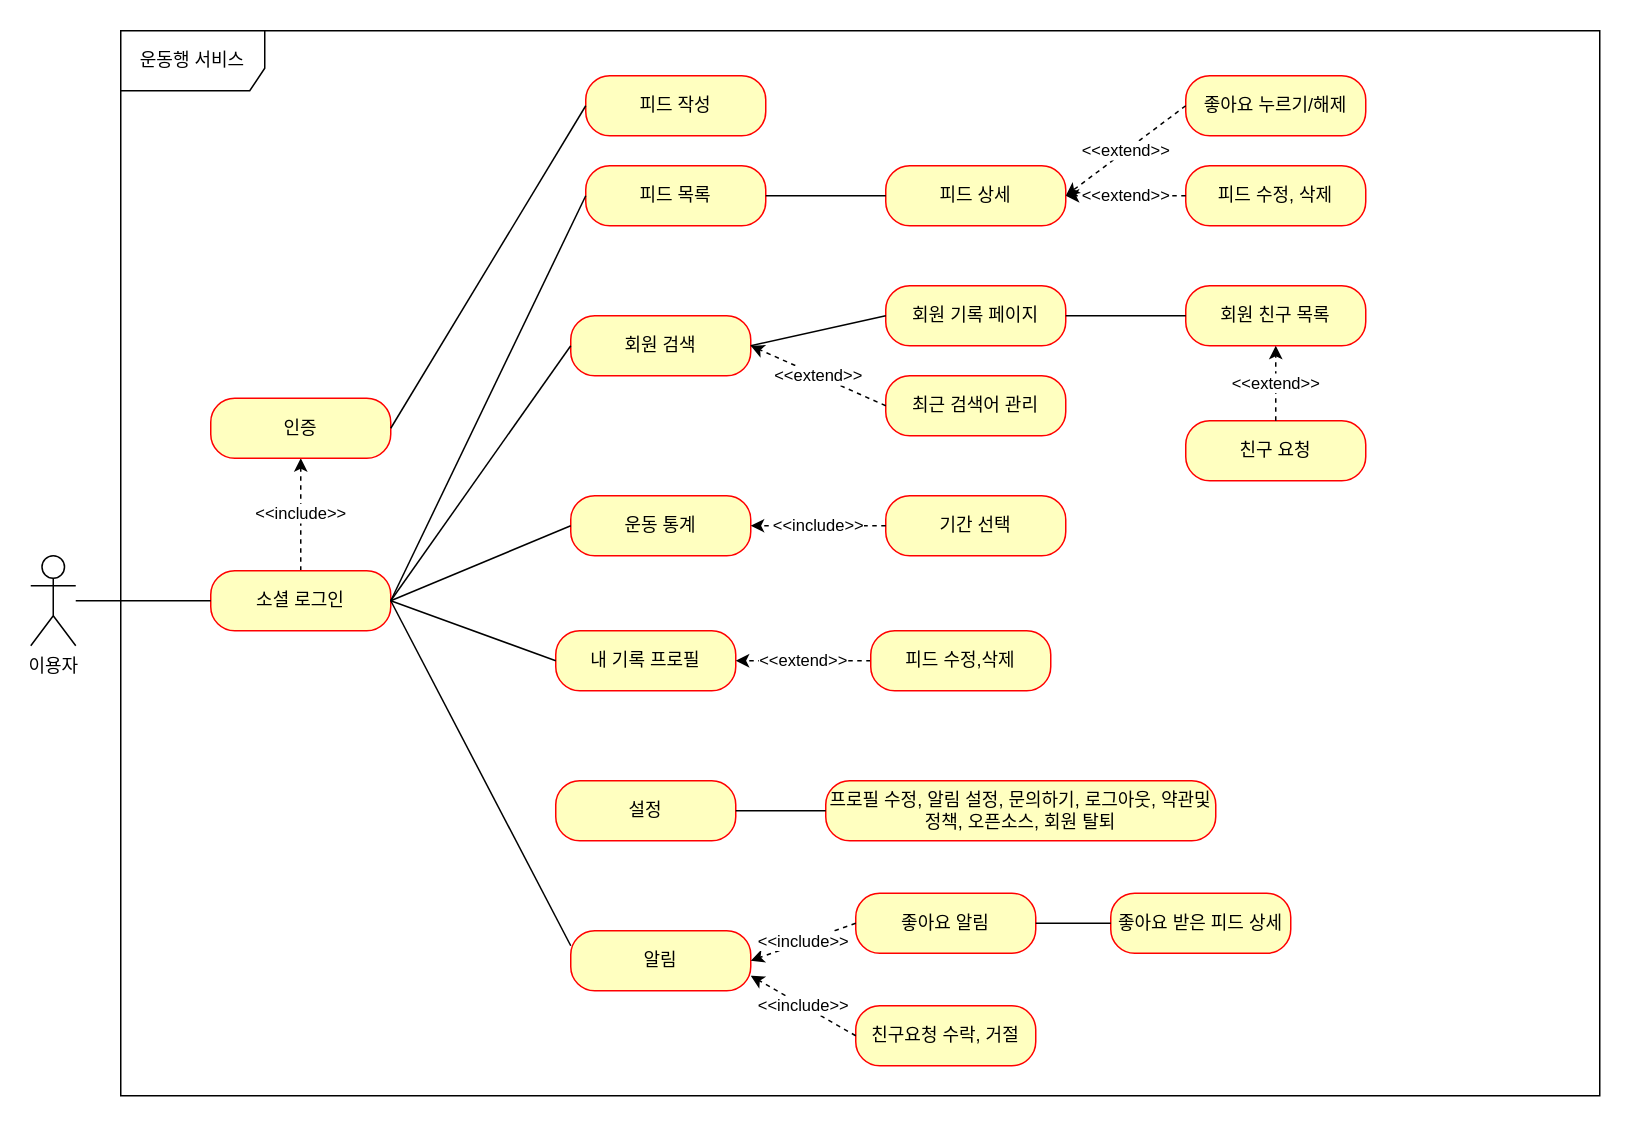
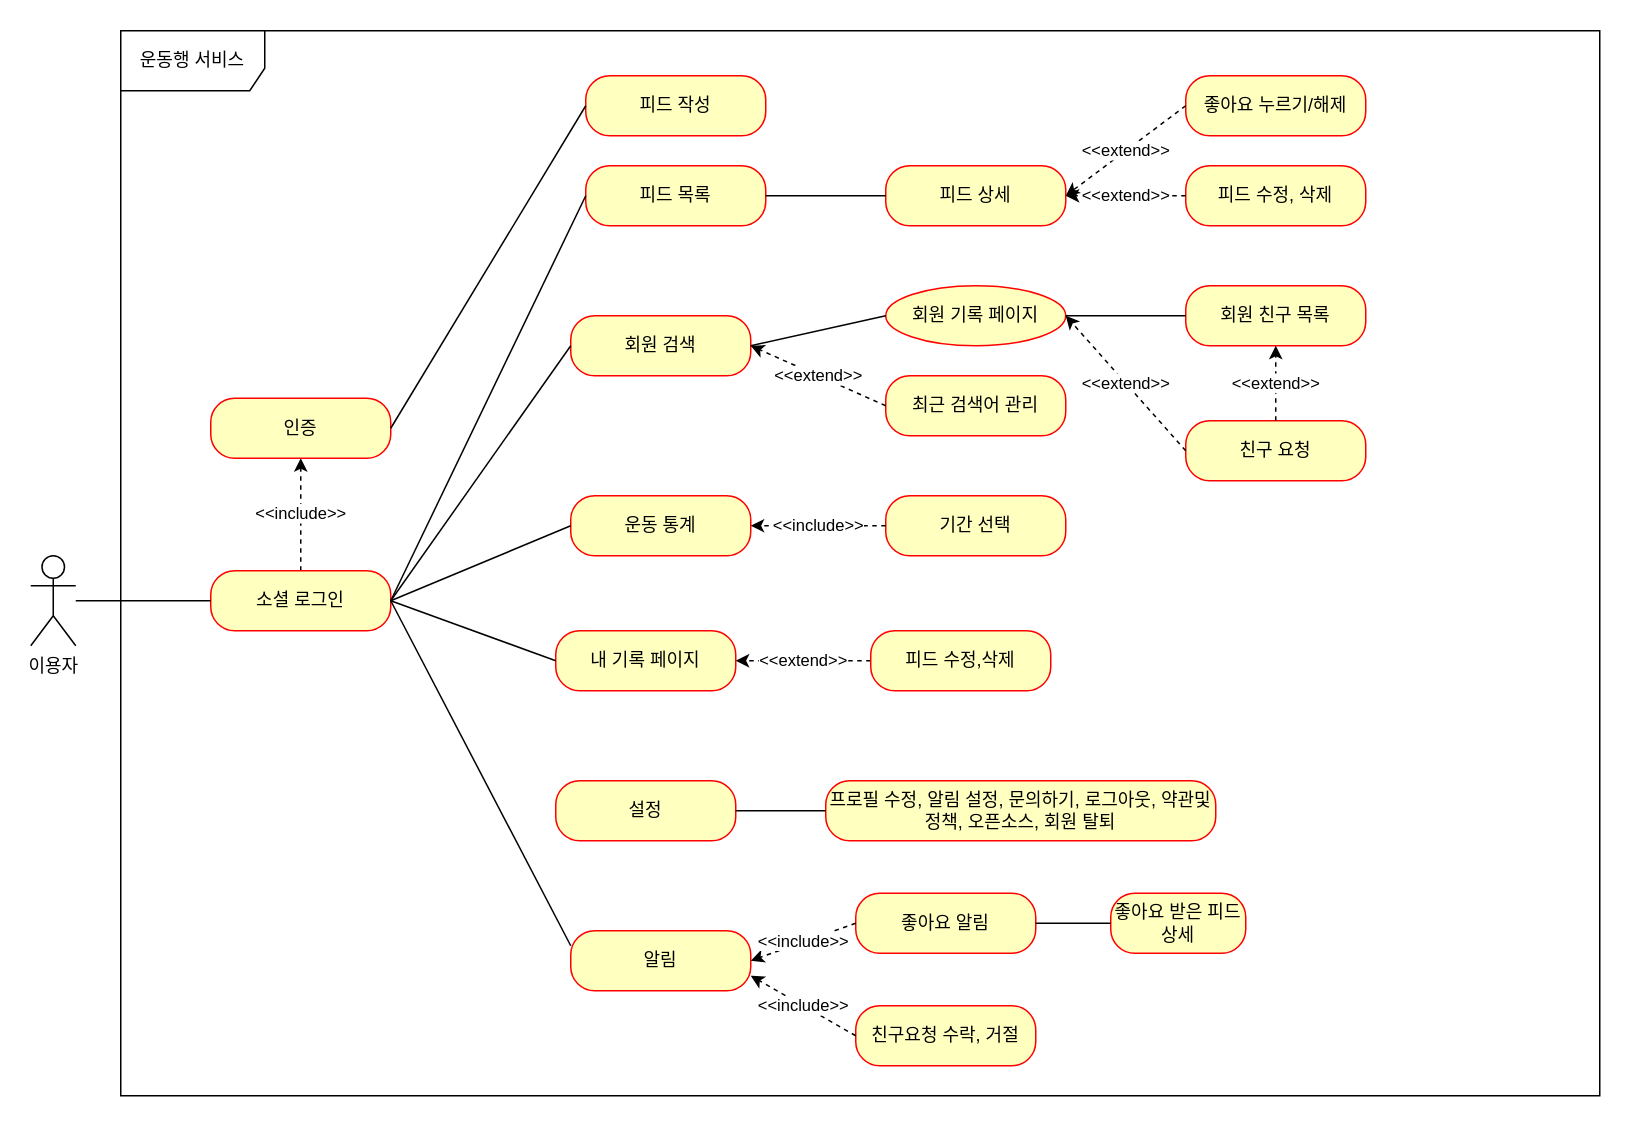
  <mxCell id="0" />
  <mxCell id="1" parent="0" />
  <mxCell id="2" value="이용자" style="shape=umlActor;verticalLabelPosition=bottom;verticalAlign=top;html=1;" vertex="1" parent="1"><mxGeometry x="20" y="370" width="30" height="60" as="geometry" /></mxCell>
  <mxCell id="3" value="운동행 서비스" style="shape=umlFrame;whiteSpace=wrap;html=1;fillColor=none;width=96;height=40;" vertex="1" parent="1"><mxGeometry x="80" y="20" width="986" height="710" as="geometry" /></mxCell>
  <mxCell id="4" value="&amp;lt;&amp;lt;include&amp;gt;&amp;gt;" style="edgeStyle=orthogonalEdgeStyle;rounded=0;orthogonalLoop=1;jettySize=auto;html=1;exitX=0.5;exitY=0;exitDx=0;exitDy=0;entryX=0.5;entryY=1;entryDx=0;entryDy=0;dashed=1;" edge="1" parent="1" source="5" target="6"><mxGeometry relative="1" as="geometry" /></mxCell>
  <mxCell id="5" value="소셜 로그인" style="rounded=1;whiteSpace=wrap;html=1;arcSize=40;fontColor=#000000;fillColor=#ffffc0;strokeColor=#ff0000;" vertex="1" parent="1"><mxGeometry x="140" y="380" width="120" height="40" as="geometry" /></mxCell>
  <mxCell id="6" value="인증" style="rounded=1;whiteSpace=wrap;html=1;arcSize=40;fontColor=#000000;fillColor=#ffffc0;strokeColor=#ff0000;" vertex="1" parent="1"><mxGeometry x="140" y="265" width="120" height="40" as="geometry" /></mxCell>
  <mxCell id="7" value="피드 목록" style="rounded=1;whiteSpace=wrap;html=1;arcSize=40;fontColor=#000000;fillColor=#ffffc0;strokeColor=#ff0000;" vertex="1" parent="1"><mxGeometry x="390" y="110" width="120" height="40" as="geometry" /></mxCell>
  <mxCell id="8" value="회원 검색" style="rounded=1;whiteSpace=wrap;html=1;arcSize=40;fontColor=#000000;fillColor=#ffffc0;strokeColor=#ff0000;" vertex="1" parent="1"><mxGeometry x="380" y="210" width="120" height="40" as="geometry" /></mxCell>
  <mxCell id="9" value="운동 통계" style="rounded=1;whiteSpace=wrap;html=1;arcSize=40;fontColor=#000000;fillColor=#ffffc0;strokeColor=#ff0000;" vertex="1" parent="1"><mxGeometry x="380" y="330" width="120" height="40" as="geometry" /></mxCell>
- <mxCell id="10" value="내 기록 프로필" style="rounded=1;whiteSpace=wrap;html=1;arcSize=40;fontColor=#000000;fillColor=#ffffc0;strokeColor=#ff0000;" vertex="1" parent="1"><mxGeometry x="370" y="420" width="120" height="40" as="geometry" /></mxCell>
+ <mxCell id="10" value="내 기록 페이지" style="rounded=1;whiteSpace=wrap;html=1;arcSize=40;fontColor=#000000;fillColor=#ffffc0;strokeColor=#ff0000;" vertex="1" parent="1"><mxGeometry x="370" y="420" width="120" height="40" as="geometry" /></mxCell>
  <mxCell id="11" value="알림" style="rounded=1;whiteSpace=wrap;html=1;arcSize=40;fontColor=#000000;fillColor=#ffffc0;strokeColor=#ff0000;" vertex="1" parent="1"><mxGeometry x="380" y="620" width="120" height="40" as="geometry" /></mxCell>
  <mxCell id="12" value="설정" style="rounded=1;whiteSpace=wrap;html=1;arcSize=40;fontColor=#000000;fillColor=#ffffc0;strokeColor=#ff0000;" vertex="1" parent="1"><mxGeometry x="370" y="520" width="120" height="40" as="geometry" /></mxCell>
  <mxCell id="13" value="피드 상세" style="rounded=1;whiteSpace=wrap;html=1;arcSize=40;fontColor=#000000;fillColor=#ffffc0;strokeColor=#ff0000;" vertex="1" parent="1"><mxGeometry x="590" y="110" width="120" height="40" as="geometry" /></mxCell>
  <mxCell id="14" value="" style="endArrow=none;html=1;rounded=0;entryX=0;entryY=0.5;entryDx=0;entryDy=0;exitX=1;exitY=0.5;exitDx=0;exitDy=0;" edge="1" parent="1" source="5" target="7"><mxGeometry width="50" height="50" relative="1" as="geometry"><mxPoint x="510" y="370" as="sourcePoint" /><mxPoint x="560" y="320" as="targetPoint" /></mxGeometry></mxCell>
  <mxCell id="15" value="" style="endArrow=none;html=1;rounded=0;exitX=1;exitY=0.5;exitDx=0;exitDy=0;entryX=0;entryY=0.5;entryDx=0;entryDy=0;" edge="1" parent="1" source="5" target="8"><mxGeometry width="50" height="50" relative="1" as="geometry"><mxPoint x="510" y="370" as="sourcePoint" /><mxPoint x="560" y="320" as="targetPoint" /></mxGeometry></mxCell>
  <mxCell id="16" value="" style="endArrow=none;html=1;rounded=0;exitX=1;exitY=0.5;exitDx=0;exitDy=0;entryX=0;entryY=0.5;entryDx=0;entryDy=0;" edge="1" parent="1" source="5" target="9"><mxGeometry width="50" height="50" relative="1" as="geometry"><mxPoint x="510" y="370" as="sourcePoint" /><mxPoint x="560" y="320" as="targetPoint" /></mxGeometry></mxCell>
  <mxCell id="17" value="" style="endArrow=none;html=1;rounded=0;exitX=1;exitY=0.5;exitDx=0;exitDy=0;entryX=0;entryY=0.5;entryDx=0;entryDy=0;" edge="1" parent="1" source="5" target="10"><mxGeometry width="50" height="50" relative="1" as="geometry"><mxPoint x="510" y="370" as="sourcePoint" /><mxPoint x="560" y="320" as="targetPoint" /></mxGeometry></mxCell>
  <mxCell id="18" value="" style="endArrow=none;html=1;rounded=0;exitX=1;exitY=0.5;exitDx=0;exitDy=0;entryX=0;entryY=0.25;entryDx=0;entryDy=0;" edge="1" parent="1" source="5" target="11"><mxGeometry width="50" height="50" relative="1" as="geometry"><mxPoint x="510" y="370" as="sourcePoint" /><mxPoint x="560" y="320" as="targetPoint" /></mxGeometry></mxCell>
  <mxCell id="19" style="edgeStyle=orthogonalEdgeStyle;rounded=0;orthogonalLoop=1;jettySize=auto;html=1;exitX=0.5;exitY=1;exitDx=0;exitDy=0;" edge="1" parent="1" source="9" target="9"><mxGeometry relative="1" as="geometry" /></mxCell>
  <mxCell id="20" value="좋아요 누르기/해제" style="rounded=1;whiteSpace=wrap;html=1;arcSize=40;fontColor=#000000;fillColor=#ffffc0;strokeColor=#ff0000;" vertex="1" parent="1"><mxGeometry x="790" y="50" width="120" height="40" as="geometry" /></mxCell>
  <mxCell id="21" value="&amp;lt;&amp;lt;extend&amp;gt;&amp;gt;" style="endArrow=classic;html=1;rounded=0;dashed=1;exitX=0;exitY=0.5;exitDx=0;exitDy=0;entryX=1;entryY=0.5;entryDx=0;entryDy=0;" edge="1" parent="1" source="20" target="13"><mxGeometry width="50" height="50" relative="1" as="geometry"><mxPoint x="620" y="120" as="sourcePoint" /><mxPoint x="670" y="70" as="targetPoint" /><Array as="points" /></mxGeometry></mxCell>
- <mxCell id="22" value="회원 기록 페이지" style="rounded=1;whiteSpace=wrap;html=1;arcSize=40;fontColor=#000000;fillColor=#ffffc0;strokeColor=#ff0000;" vertex="1" parent="1"><mxGeometry x="590" y="190" width="120" height="40" as="geometry" /></mxCell>
+ <mxCell id="22" value="회원 기록 페이지" style="ellipse;whiteSpace=wrap;html=1;arcSize=40;fontColor=#000000;fillColor=#ffffc0;strokeColor=#ff0000;" vertex="1" parent="1"><mxGeometry x="590" y="190" width="120" height="40" as="geometry" /></mxCell>
  <mxCell id="23" value="최근 검색어 관리" style="rounded=1;whiteSpace=wrap;html=1;arcSize=40;fontColor=#000000;fillColor=#ffffc0;strokeColor=#ff0000;" vertex="1" parent="1"><mxGeometry x="590" y="250" width="120" height="40" as="geometry" /></mxCell>
  <mxCell id="24" value="회원 친구 목록" style="rounded=1;whiteSpace=wrap;html=1;arcSize=40;fontColor=#000000;fillColor=#ffffc0;strokeColor=#ff0000;" vertex="1" parent="1"><mxGeometry x="790" y="190" width="120" height="40" as="geometry" /></mxCell>
  <mxCell id="25" value="기간 선택" style="rounded=1;whiteSpace=wrap;html=1;arcSize=40;fontColor=#000000;fillColor=#ffffc0;strokeColor=#ff0000;" vertex="1" parent="1"><mxGeometry x="590" y="330" width="120" height="40" as="geometry" /></mxCell>
  <mxCell id="26" value="&amp;lt;&amp;lt;include&amp;gt;&amp;gt;" style="endArrow=classic;html=1;rounded=0;dashed=1;exitX=0;exitY=0.5;exitDx=0;exitDy=0;entryX=1;entryY=0.5;entryDx=0;entryDy=0;" edge="1" parent="1" source="25" target="9"><mxGeometry width="50" height="50" relative="1" as="geometry"><mxPoint x="460" y="380" as="sourcePoint" /><mxPoint x="510" y="330" as="targetPoint" /></mxGeometry></mxCell>
  <mxCell id="27" value="좋아요 알림" style="rounded=1;whiteSpace=wrap;html=1;arcSize=40;fontColor=#000000;fillColor=#ffffc0;strokeColor=#ff0000;" vertex="1" parent="1"><mxGeometry x="570" y="595" width="120" height="40" as="geometry" /></mxCell>
  <mxCell id="28" value="친구요청 수락, 거절" style="rounded=1;whiteSpace=wrap;html=1;arcSize=40;fontColor=#000000;fillColor=#ffffc0;strokeColor=#ff0000;" vertex="1" parent="1"><mxGeometry x="570" y="670" width="120" height="40" as="geometry" /></mxCell>
  <mxCell id="29" value="&amp;lt;&amp;lt;include&amp;gt;&amp;gt;" style="endArrow=classic;html=1;rounded=0;dashed=1;exitX=0;exitY=0.5;exitDx=0;exitDy=0;entryX=1;entryY=0.5;entryDx=0;entryDy=0;" edge="1" parent="1" source="27" target="11"><mxGeometry width="50" height="50" relative="1" as="geometry"><mxPoint x="460" y="440" as="sourcePoint" /><mxPoint x="510" y="390" as="targetPoint" /></mxGeometry></mxCell>
  <mxCell id="30" value="&amp;lt;&amp;lt;include&amp;gt;&amp;gt;" style="endArrow=classic;html=1;rounded=0;dashed=1;exitX=0;exitY=0.5;exitDx=0;exitDy=0;entryX=1;entryY=0.75;entryDx=0;entryDy=0;" edge="1" parent="1" source="28" target="11"><mxGeometry width="50" height="50" relative="1" as="geometry"><mxPoint x="600" y="490" as="sourcePoint" /><mxPoint x="490" y="650" as="targetPoint" /></mxGeometry></mxCell>
  <mxCell id="31" value="친구 요청" style="rounded=1;whiteSpace=wrap;html=1;arcSize=40;fontColor=#000000;fillColor=#ffffc0;strokeColor=#ff0000;" vertex="1" parent="1"><mxGeometry x="790" y="280" width="120" height="40" as="geometry" /></mxCell>
  <mxCell id="32" value="" style="endArrow=none;html=1;rounded=0;exitX=1;exitY=0.5;exitDx=0;exitDy=0;entryX=0;entryY=0.5;entryDx=0;entryDy=0;" edge="1" parent="1" source="7" target="13"><mxGeometry width="50" height="50" relative="1" as="geometry"><mxPoint x="610" y="380" as="sourcePoint" /><mxPoint x="660" y="330" as="targetPoint" /></mxGeometry></mxCell>
  <mxCell id="33" value="" style="endArrow=none;html=1;rounded=0;entryX=0;entryY=0.5;entryDx=0;entryDy=0;exitX=1;exitY=0.5;exitDx=0;exitDy=0;" edge="1" parent="1" source="8" target="22"><mxGeometry width="50" height="50" relative="1" as="geometry"><mxPoint x="610" y="380" as="sourcePoint" /><mxPoint x="660" y="330" as="targetPoint" /></mxGeometry></mxCell>
  <mxCell id="34" value="&amp;lt;&amp;lt;extend&amp;gt;&amp;gt;&lt;br&gt;" style="endArrow=classic;html=1;rounded=0;entryX=1;entryY=0.5;entryDx=0;entryDy=0;exitX=0;exitY=0.5;exitDx=0;exitDy=0;dashed=1;" edge="1" parent="1" source="23" target="8"><mxGeometry width="50" height="50" relative="1" as="geometry"><mxPoint x="610" y="380" as="sourcePoint" /><mxPoint x="660" y="330" as="targetPoint" /><Array as="points" /></mxGeometry></mxCell>
  <mxCell id="35" value="" style="endArrow=none;html=1;rounded=0;entryX=0;entryY=0.5;entryDx=0;entryDy=0;exitX=1;exitY=0.5;exitDx=0;exitDy=0;" edge="1" parent="1" source="22" target="24"><mxGeometry width="50" height="50" relative="1" as="geometry"><mxPoint x="610" y="380" as="sourcePoint" /><mxPoint x="660" y="330" as="targetPoint" /></mxGeometry></mxCell>
  <mxCell id="36" value="&amp;lt;&amp;lt;extend&amp;gt;&amp;gt;" style="endArrow=classic;html=1;rounded=0;entryX=0.5;entryY=1;entryDx=0;entryDy=0;exitX=0.5;exitY=0;exitDx=0;exitDy=0;dashed=1;" edge="1" parent="1" source="31" target="24"><mxGeometry width="50" height="50" relative="1" as="geometry"><mxPoint x="610" y="380" as="sourcePoint" /><mxPoint x="660" y="330" as="targetPoint" /></mxGeometry></mxCell>
+ <mxCell id="37" value="&amp;lt;&amp;lt;extend&amp;gt;&amp;gt;" style="endArrow=classic;html=1;rounded=0;dashed=1;entryX=1;entryY=0.5;entryDx=0;entryDy=0;exitX=0;exitY=0.5;exitDx=0;exitDy=0;" edge="1" parent="1" source="31" target="22"><mxGeometry width="50" height="50" relative="1" as="geometry"><mxPoint x="610" y="380" as="sourcePoint" /><mxPoint x="660" y="330" as="targetPoint" /></mxGeometry></mxCell>
  <mxCell id="38" style="edgeStyle=orthogonalEdgeStyle;rounded=0;orthogonalLoop=1;jettySize=auto;html=1;exitX=0.5;exitY=1;exitDx=0;exitDy=0;dashed=1;" edge="1" parent="1" source="10" target="10"><mxGeometry relative="1" as="geometry" /></mxCell>
  <mxCell id="39" value="" style="endArrow=none;html=1;rounded=0;" edge="1" parent="1" source="2"><mxGeometry width="50" height="50" relative="1" as="geometry"><mxPoint x="510" y="420" as="sourcePoint" /><mxPoint x="140" y="400" as="targetPoint" /></mxGeometry></mxCell>
  <mxCell id="40" value="피드 작성" style="rounded=1;whiteSpace=wrap;html=1;arcSize=40;fontColor=#000000;fillColor=#ffffc0;strokeColor=#ff0000;" vertex="1" parent="1"><mxGeometry x="390" y="50" width="120" height="40" as="geometry" /></mxCell>
  <mxCell id="41" value="" style="endArrow=none;html=1;rounded=0;entryX=0;entryY=0.5;entryDx=0;entryDy=0;exitX=1;exitY=0.5;exitDx=0;exitDy=0;" edge="1" parent="1" source="6" target="40"><mxGeometry width="50" height="50" relative="1" as="geometry"><mxPoint x="510" y="420" as="sourcePoint" /><mxPoint x="560" y="370" as="targetPoint" /></mxGeometry></mxCell>
  <mxCell id="42" value="&amp;lt;&amp;lt;extend&amp;gt;&amp;gt;" style="edgeStyle=orthogonalEdgeStyle;rounded=0;orthogonalLoop=1;jettySize=auto;html=1;exitX=0;exitY=0.5;exitDx=0;exitDy=0;entryX=1;entryY=0.5;entryDx=0;entryDy=0;dashed=1;" edge="1" parent="1" source="43" target="10"><mxGeometry relative="1" as="geometry" /></mxCell>
  <mxCell id="43" value="피드 수정,삭제" style="rounded=1;whiteSpace=wrap;html=1;arcSize=40;fontColor=#000000;fillColor=#ffffc0;strokeColor=#ff0000;" vertex="1" parent="1"><mxGeometry x="580" y="420" width="120" height="40" as="geometry" /></mxCell>
  <mxCell id="44" value="피드 수정, 삭제" style="rounded=1;whiteSpace=wrap;html=1;arcSize=40;fontColor=#000000;fillColor=#ffffc0;strokeColor=#ff0000;" vertex="1" parent="1"><mxGeometry x="790" y="110" width="120" height="40" as="geometry" /></mxCell>
  <mxCell id="45" value="&amp;lt;&amp;lt;extend&amp;gt;&amp;gt;" style="endArrow=classic;html=1;rounded=0;exitX=0;exitY=0.5;exitDx=0;exitDy=0;dashed=1;" edge="1" parent="1" source="44"><mxGeometry width="50" height="50" relative="1" as="geometry"><mxPoint x="510" y="430" as="sourcePoint" /><mxPoint x="710" y="130" as="targetPoint" /></mxGeometry></mxCell>
- <mxCell id="46" value="좋아요 받은 피드 상세" style="rounded=1;whiteSpace=wrap;html=1;arcSize=40;fontColor=#000000;fillColor=#ffffc0;strokeColor=#ff0000;" vertex="1" parent="1"><mxGeometry x="740" y="595" width="120" height="40" as="geometry" /></mxCell>
+ <mxCell id="46" value="좋아요 받은 피드 상세" style="rounded=1;whiteSpace=wrap;html=1;arcSize=40;fontColor=#000000;fillColor=#ffffc0;strokeColor=#ff0000;" vertex="1" parent="1"><mxGeometry x="740" y="595" width="90" height="40" as="geometry" /></mxCell>
  <mxCell id="47" value="" style="endArrow=none;html=1;rounded=0;entryX=0;entryY=0.5;entryDx=0;entryDy=0;exitX=1;exitY=0.5;exitDx=0;exitDy=0;" edge="1" parent="1" source="27" target="46"><mxGeometry width="50" height="50" relative="1" as="geometry"><mxPoint x="390" y="430" as="sourcePoint" /><mxPoint x="440" y="380" as="targetPoint" /></mxGeometry></mxCell>
  <mxCell id="48" value="프로필 수정, 알림 설정, 문의하기, 로그아웃, 약관및 정책, 오픈소스, 회원 탈퇴" style="rounded=1;whiteSpace=wrap;html=1;arcSize=40;fontColor=#000000;fillColor=#ffffc0;strokeColor=#ff0000;" vertex="1" parent="1"><mxGeometry x="550" y="520" width="260" height="40" as="geometry" /></mxCell>
  <mxCell id="49" value="" style="endArrow=none;html=1;rounded=0;entryX=0;entryY=0.5;entryDx=0;entryDy=0;exitX=1;exitY=0.5;exitDx=0;exitDy=0;" edge="1" parent="1" source="12" target="48"><mxGeometry width="50" height="50" relative="1" as="geometry"><mxPoint x="530" y="430" as="sourcePoint" /><mxPoint x="580" y="380" as="targetPoint" /></mxGeometry></mxCell>
